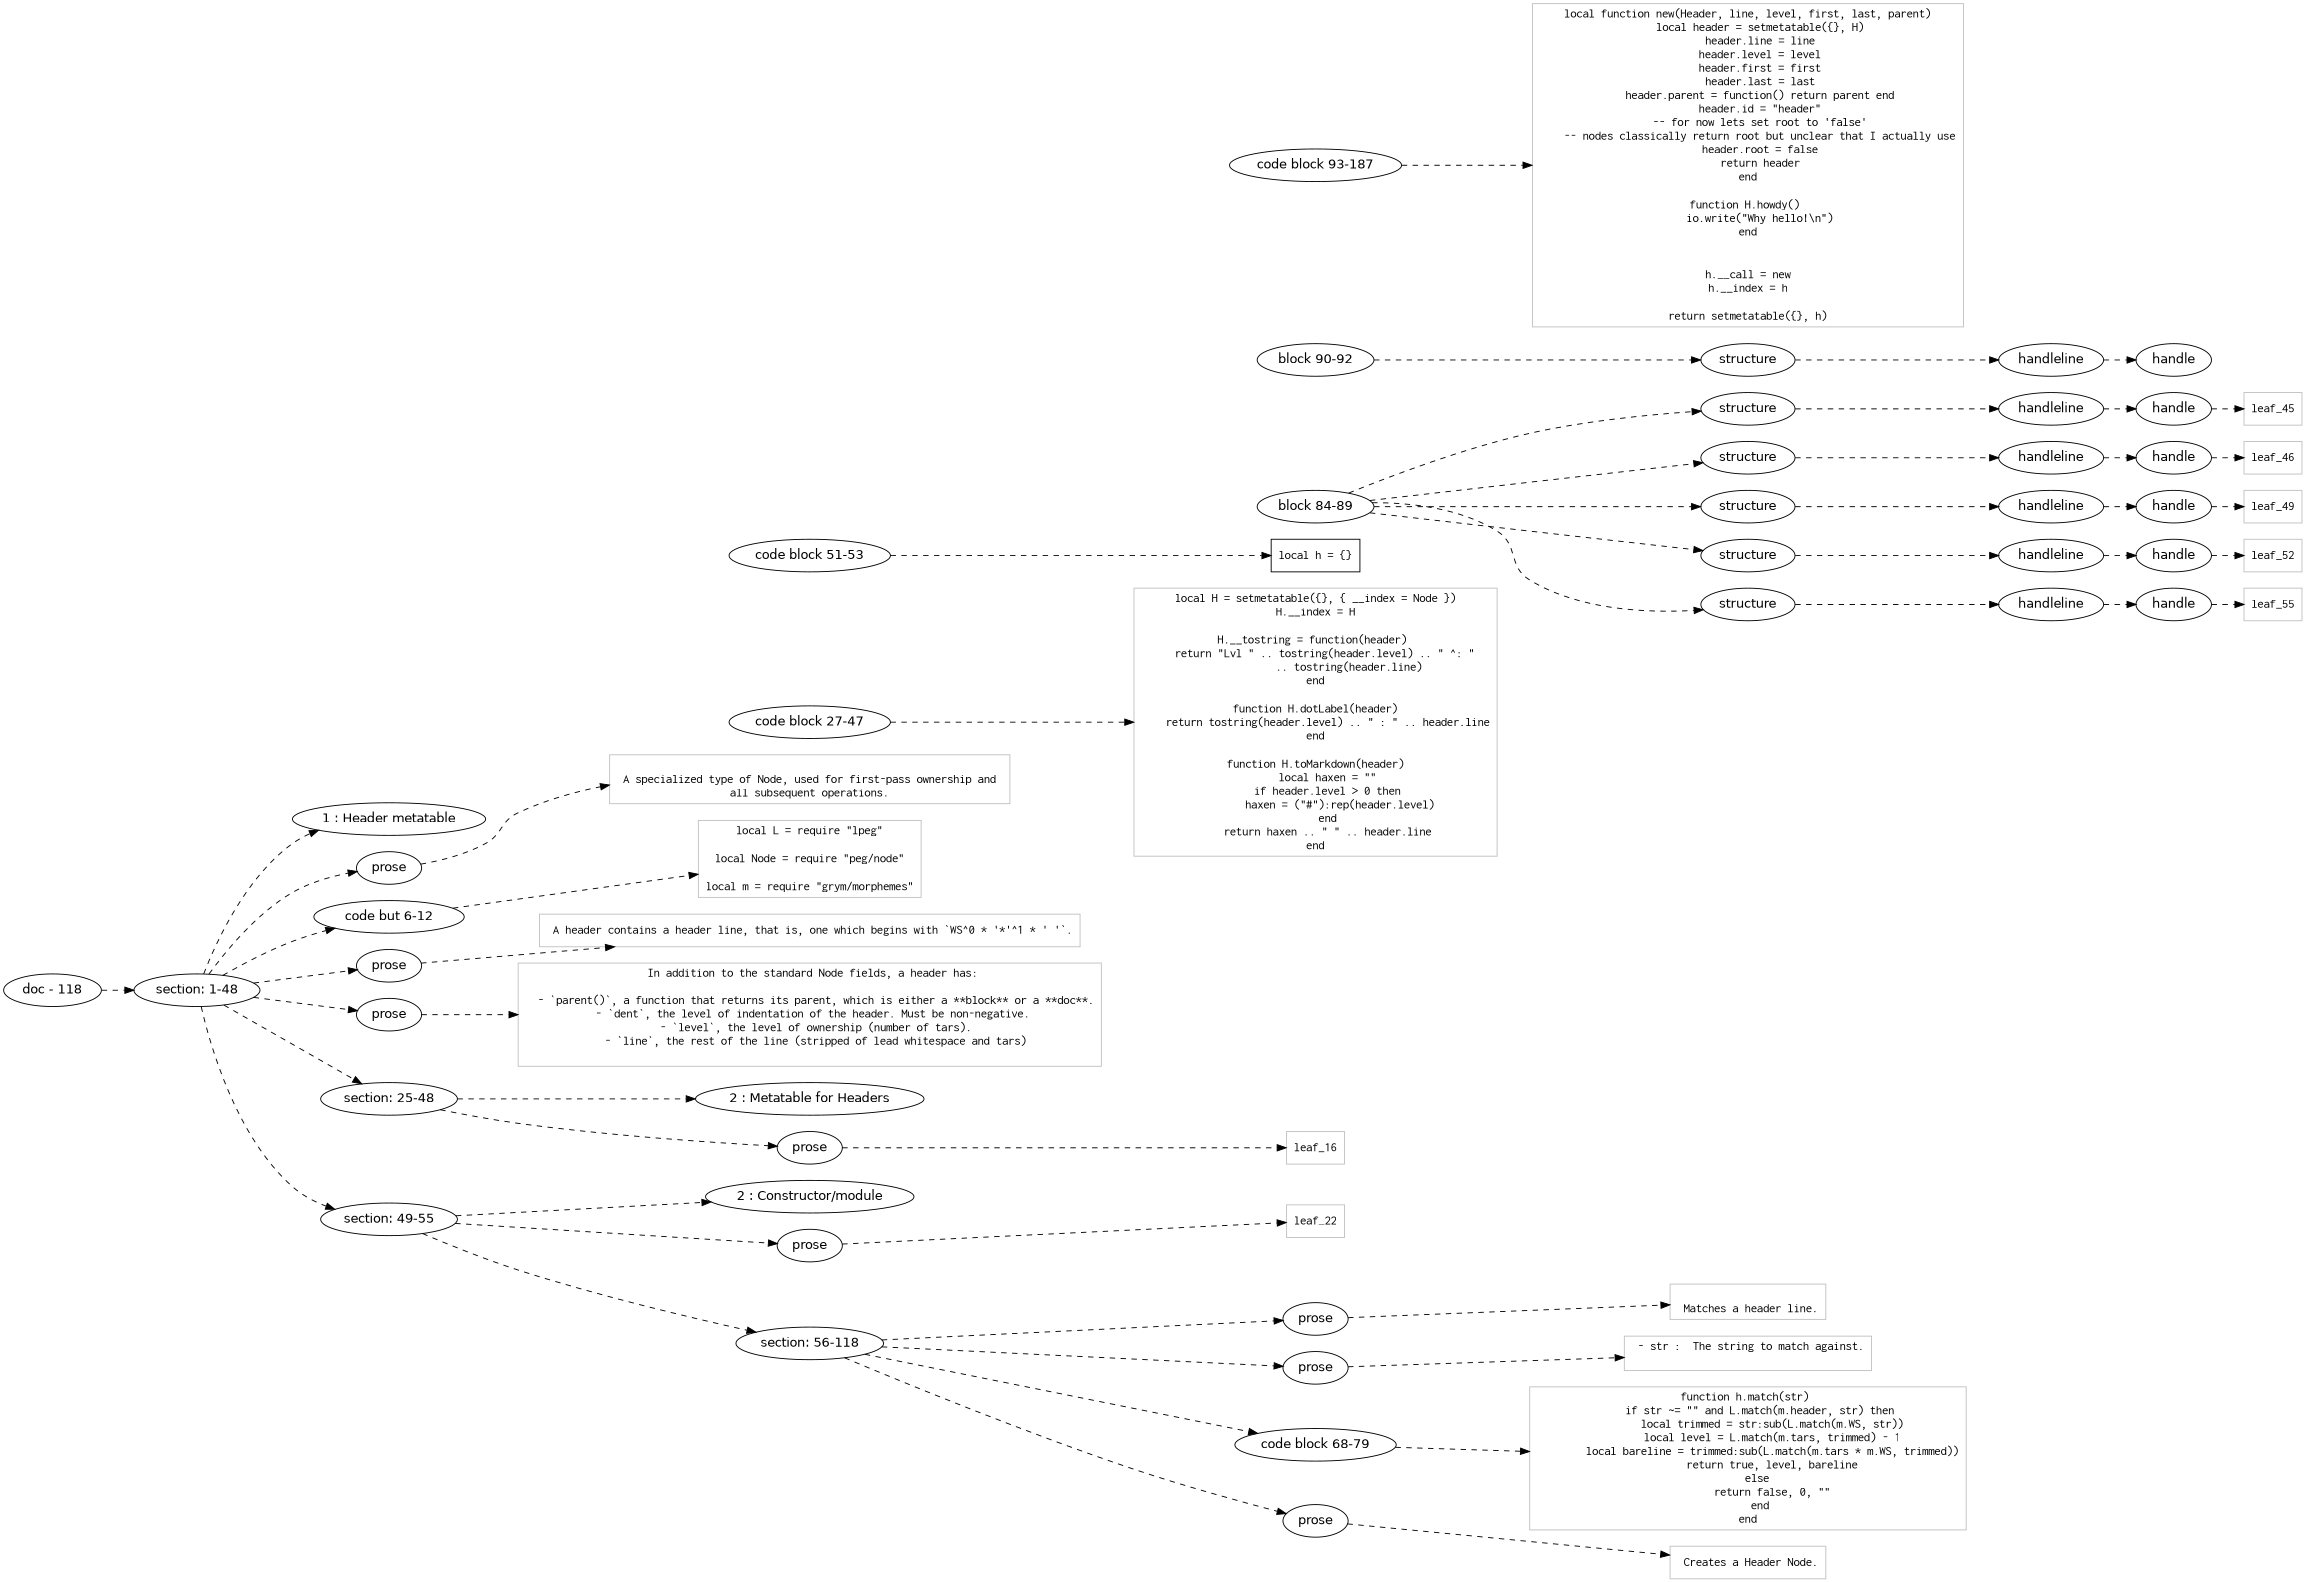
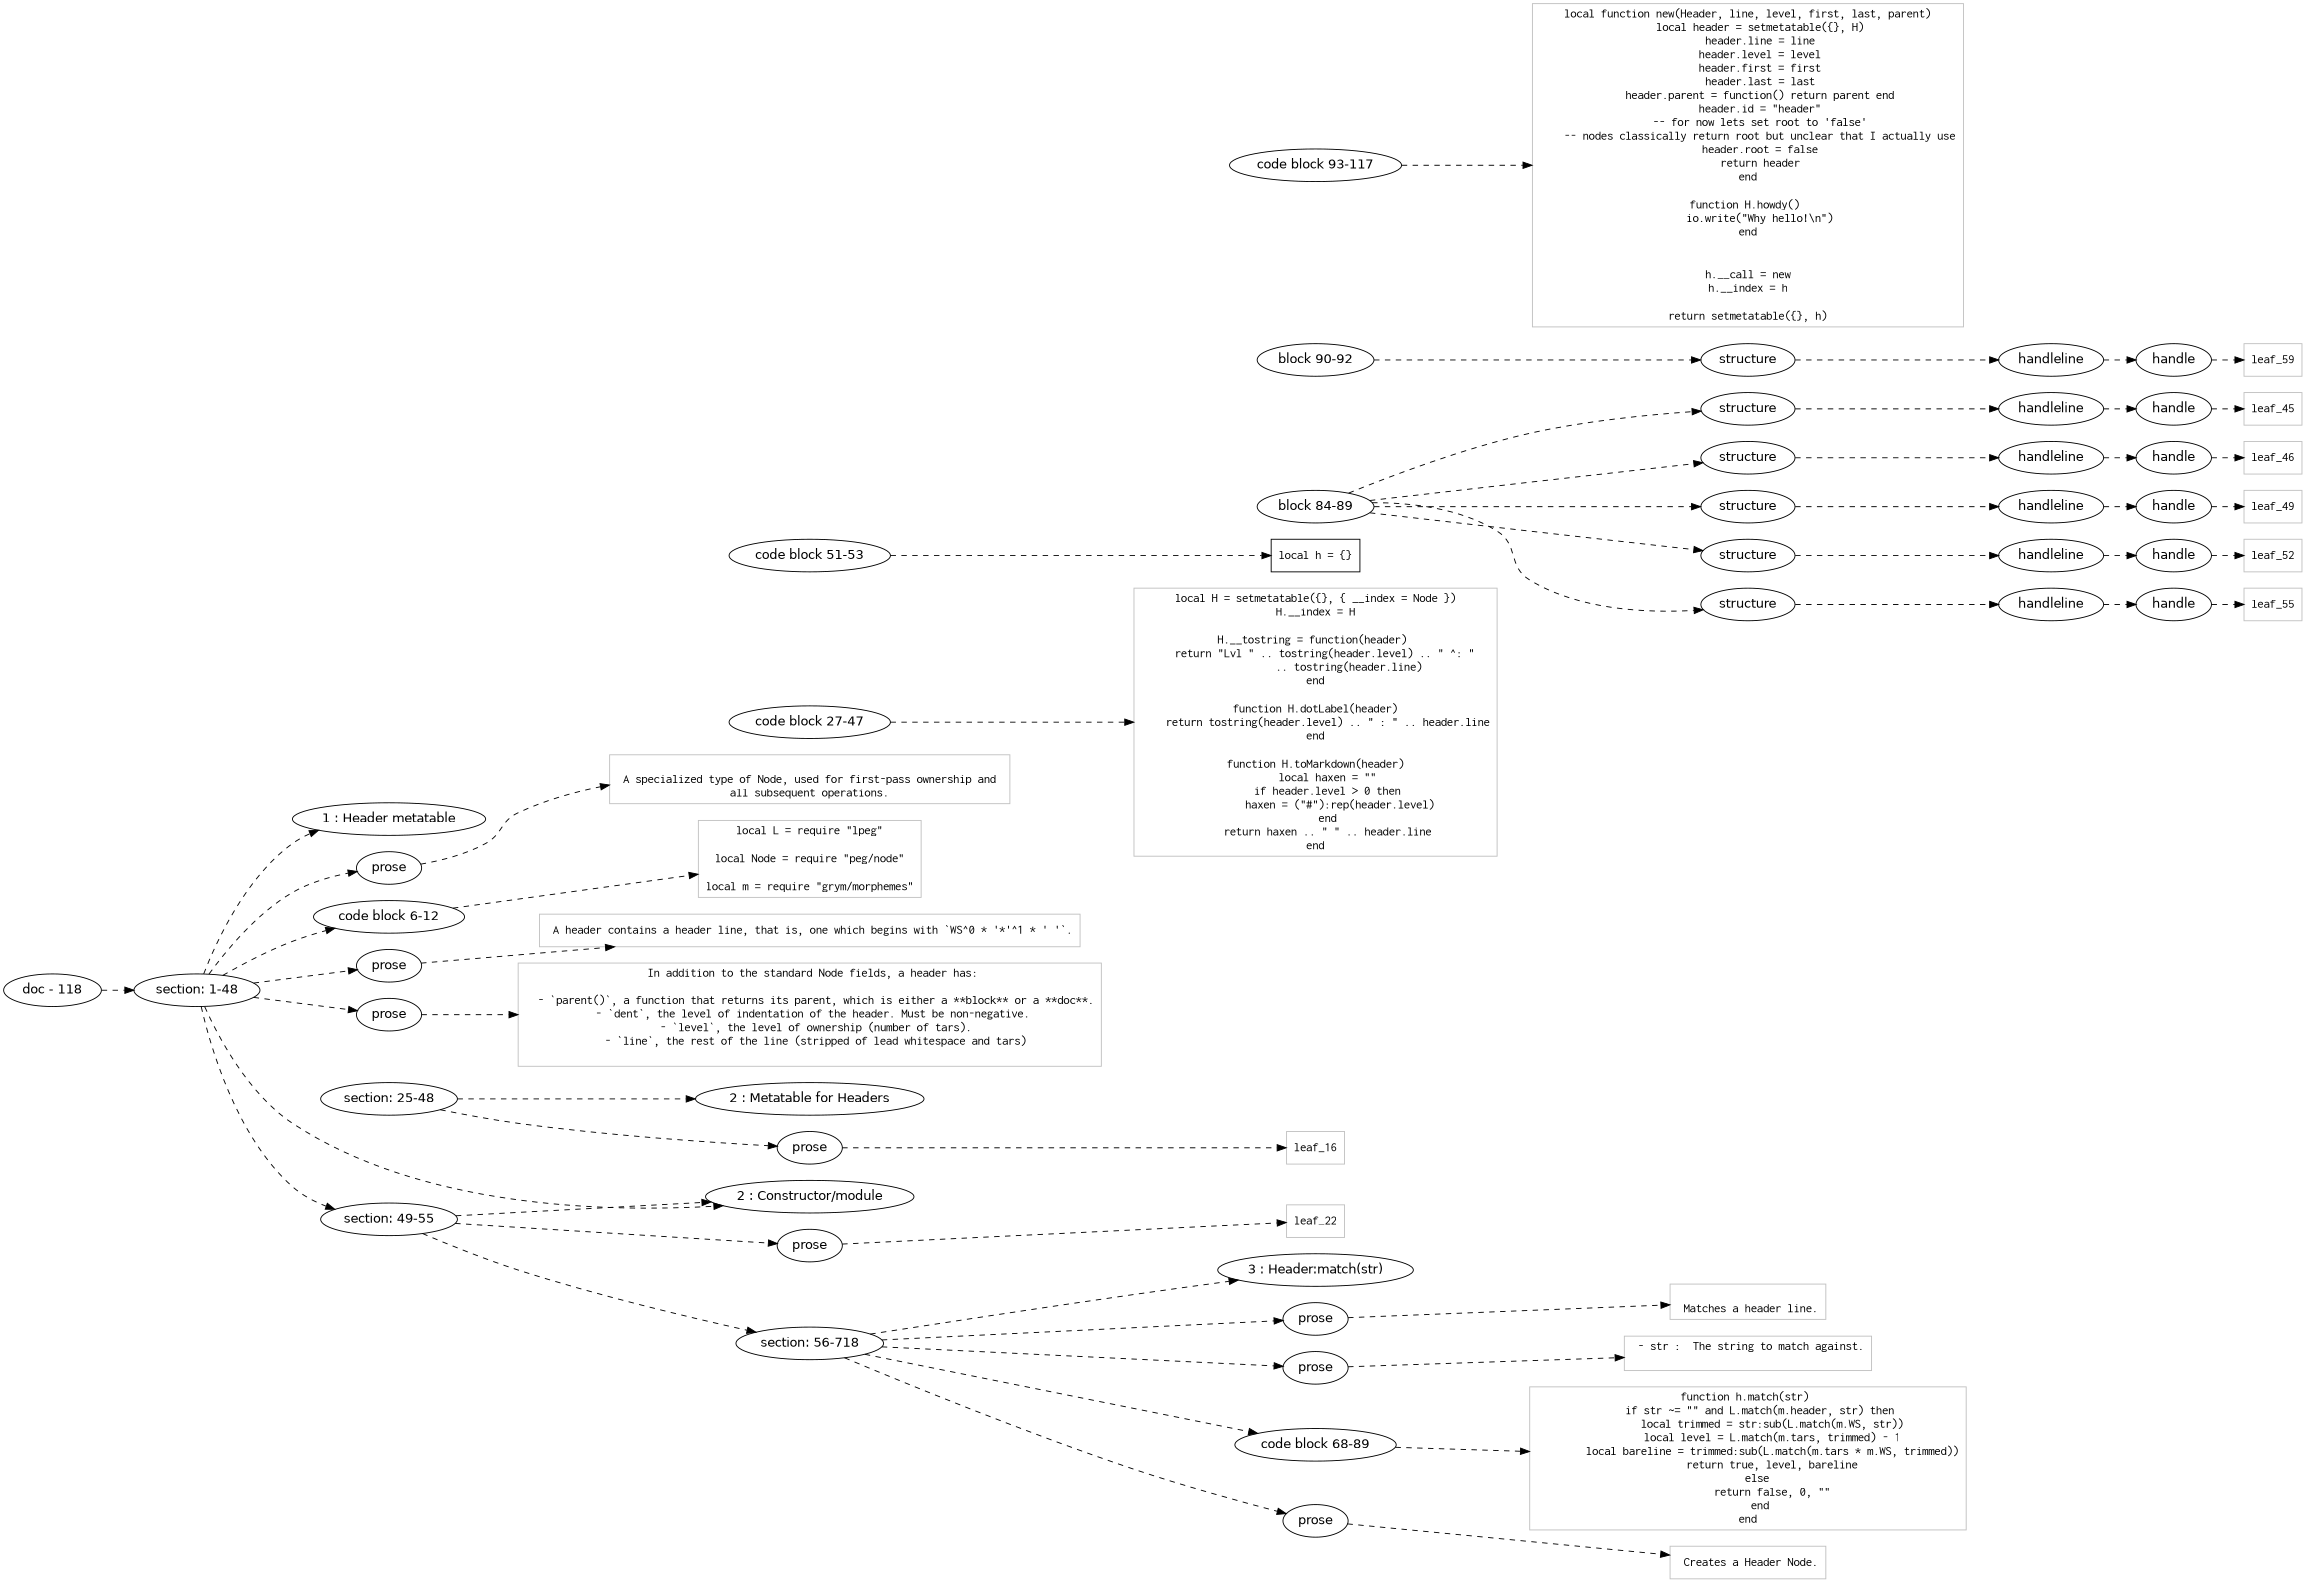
  digraph {
    rankdir=LR
    node [fontname=Helvetica]
    edge [style=dashed]
    n1 [label="section: 1-48"]
    n2 [label="1 : Header metatable"]
    n3 [label=prose]
-   n4 [label="code but 6-12"]
+   n4 [label="code block 6-12"]
    n5 [label=prose]
    n6 [label=prose]
    n7 [label="section: 25-48"]
    n8 [label="section: 49-55"]
    n9 [label="2 : Metatable for Headers"]
    n10 [label=prose]
    n11 [label="code block 27-47"]
    n12 [label="2 : Constructor/module"]
    n13 [label=prose]
    n14 [label="code block 51-53"]
-   n15 [label="section: 56-118"]
+   n15 [label="section: 56-718"]
+   n16 [label="3 : Header:match(str)"]
    n17 [label=prose]
    n18 [label=prose]
-   n19 [label="code block 68-79"]
+   n19 [label="code block 68-89"]
    n20 [label=prose]
    n21 [label="block 84-89"]
    n22 [label="block 90-92"]
-   n23 [label="code block 93-187"]
+   n23 [label="code block 93-117"]
    n24 [label=structure]
    n25 [label=structure]
    n26 [label=structure]
    n27 [label=structure]
    n28 [label=structure]
    n29 [label=handleline]
    n30 [label=handle]
    n31 [label=handleline]
    n32 [label=handle]
    n33 [label=handle]
    n34 [label=handleline]
    n35 [label=handle]
    n36 [label=handleline]
    n37 [label=handleline]
    n38 [label=handle]
    n39 [label=structure]
    n40 [label=handleline]
    n41 [label=handle]
    n42 [color=Gray fontname=Inconsolata label="\n A specialized type of Node, used for first-pass ownership and \n all subsequent operations. \n" shape=rectangle]
    n43 [color=Gray fontname=Inconsolata label="local L = require \"lpeg\"\n\nlocal Node = require \"peg/node\"\n\nlocal m = require \"grym/morphemes\"" shape=rectangle]
    n44 [color=Gray fontname=Inconsolata label=" A header contains a header line, that is, one which begins with `WS^0 * '*'^1 * ' '`.\n" shape=rectangle]
    n45 [color=Gray fontname=Inconsolata label=" In addition to the standard Node fields, a header has:\n \n  - `parent()`, a function that returns its parent, which is either a **block** or a **doc**.\n  - `dent`, the level of indentation of the header. Must be non-negative. \n  - `level`, the level of ownership (number of tars).\n  - `line`, the rest of the line (stripped of lead whitespace and tars)\n\n" shape=rectangle]
    leaf_16 [color=Gray fontname=Inconsolata shape=rectangle]
    n47 [color=Gray fontname=Inconsolata label="local H = setmetatable({}, { __index = Node })\nH.__index = H\n\nH.__tostring = function(header) \n    return \"Lvl \" .. tostring(header.level) .. \" ^: \" \n           .. tostring(header.line)\nend\n\nfunction H.dotLabel(header)\n    return tostring(header.level) .. \" : \" .. header.line\nend\n\nfunction H.toMarkdown(header)\n    local haxen = \"\"\n    if header.level > 0 then\n        haxen = (\"#\"):rep(header.level)\n    end\n    return haxen .. \" \" .. header.line\nend" shape=rectangle]
    leaf_22 [color=Gray fontname=Inconsolata shape=rectangle]
    n49 [color=black fontname=Inconsolata label="local h = {}" shape=rectangle]
    n50 [color=Gray fontname=Inconsolata label="\n Matches a header line.\n" shape=rectangle]
    n51 [color=Gray fontname=Inconsolata label=" - str :  The string to match against.\n " shape=rectangle]
    n52 [color=Gray fontname=Inconsolata label="function h.match(str) \n    if str ~= \"\" and L.match(m.header, str) then\n        local trimmed = str:sub(L.match(m.WS, str))\n        local level = L.match(m.tars, trimmed) - 1\n        local bareline = trimmed:sub(L.match(m.tars * m.WS, trimmed))\n        return true, level, bareline\n    else \n        return false, 0, \"\"\n    end\nend" shape=rectangle]
    n53 [color=Gray fontname=Inconsolata label=" Creates a Header Node.\n" shape=rectangle]
    n54 [color=Gray fontname=Inconsolata label="local function new(Header, line, level, first, last, parent)\n    local header = setmetatable({}, H)\n    header.line = line\n    header.level = level\n    header.first = first\n    header.last = last\n    header.parent = function() return parent end\n    header.id = \"header\"\n    -- for now lets set root to 'false'\n    -- nodes classically return root but unclear that I actually use\n    header.root = false\n    return header\nend\n\nfunction H.howdy() \n    io.write(\"Why hello!\\n\")\nend\n\n\nh.__call = new\nh.__index = h\n\nreturn setmetatable({}, h)" shape=rectangle]
    n55 [color=Gray fontname=Inconsolata label=leaf_45 shape=rectangle]
    leaf_46 [color=Gray fontname=Inconsolata shape=rectangle]
    leaf_49 [color=Gray fontname=Inconsolata shape=rectangle]
    leaf_52 [color=Gray fontname=Inconsolata shape=rectangle]
    leaf_55 [color=Gray fontname=Inconsolata shape=rectangle]
+   leaf_59 [color=Gray fontname=Inconsolata shape=rectangle]
    n61 [label="doc - 118"]
    subgraph sub_1 {
      rank=same
      n1
    }
    subgraph sub_2 {
      rank=same
      n2
      n3
      n4
      n5
      n6
      n7
      n8
    }
    subgraph sub_3 {
      rank=same
      n9
      n10
      n11
    }
    subgraph sub_4 {
      rank=same
      n12
      n13
      n14
      n15
    }
    subgraph sub_5 {
      rank=same
+     n16
      n17
      n18
      n19
      n20
      n21
      n22
      n23
    }
    subgraph sub_6 {
      rank=same
      n24
      n25
      n26
      n27
      n28
    }
    subgraph sub_7 {
      rank=same
      n29
    }
    subgraph sub_8 {
      rank=same
      n30
    }
    subgraph sub_9 {
      rank=same
      n31
    }
    subgraph sub_10 {
      rank=same
      n32
    }
    subgraph sub_11 {
      rank=same
      n33
    }
    subgraph sub_12 {
      rank=same
      n34
    }
    subgraph sub_13 {
      rank=same
      n35
    }
    subgraph sub_14 {
      rank=same
      n36
    }
    subgraph sub_15 {
      rank=same
      n37
    }
    subgraph sub_16 {
      rank=same
      n38
    }
    subgraph sub_17 {
      rank=same
      n39
    }
    subgraph sub_18 {
      rank=same
      n40
    }
    subgraph sub_19 {
      rank=same
      n41
    }
    n1 -> n2
    n1 -> n3
    n1 -> n4
    n1 -> n5
    n1 -> n6
-   n1 -> n7
+   n1 -> n12
    n1 -> n8
    n3 -> n42
    n4 -> n43
    n5 -> n44
    n6 -> n45
    n7 -> n9
    n7 -> n10
    n8 -> n12
    n8 -> n13
    n8 -> n15
    n10 -> leaf_16
    n11 -> n47
    n13 -> leaf_22
    n14 -> n49
+   n15 -> n16
    n15 -> n17
    n15 -> n18
    n15 -> n19
    n15 -> n20
    n17 -> n50
    n18 -> n51
    n19 -> n52
    n20 -> n53
    n21 -> n24
    n21 -> n25
    n21 -> n26
    n21 -> n27
    n21 -> n28
    n22 -> n39
    n23 -> n54
    n24 -> n29
    n25 -> n31
    n26 -> n34
    n27 -> n36
    n28 -> n37
    n29 -> n30
    n30 -> n55
    n31 -> n33
    n32 -> leaf_52
    n33 -> leaf_46
    n34 -> n35
    n35 -> leaf_49
    n36 -> n32
    n37 -> n38
    n38 -> leaf_55
    n39 -> n40
    n40 -> n41
+   n41 -> leaf_59
    n61 -> n1
  }
